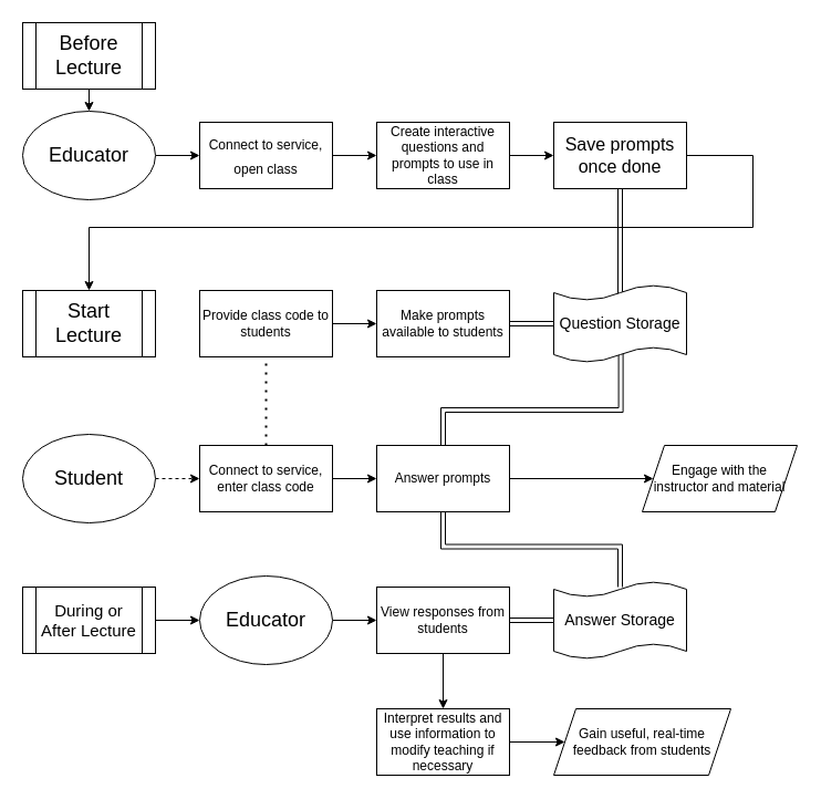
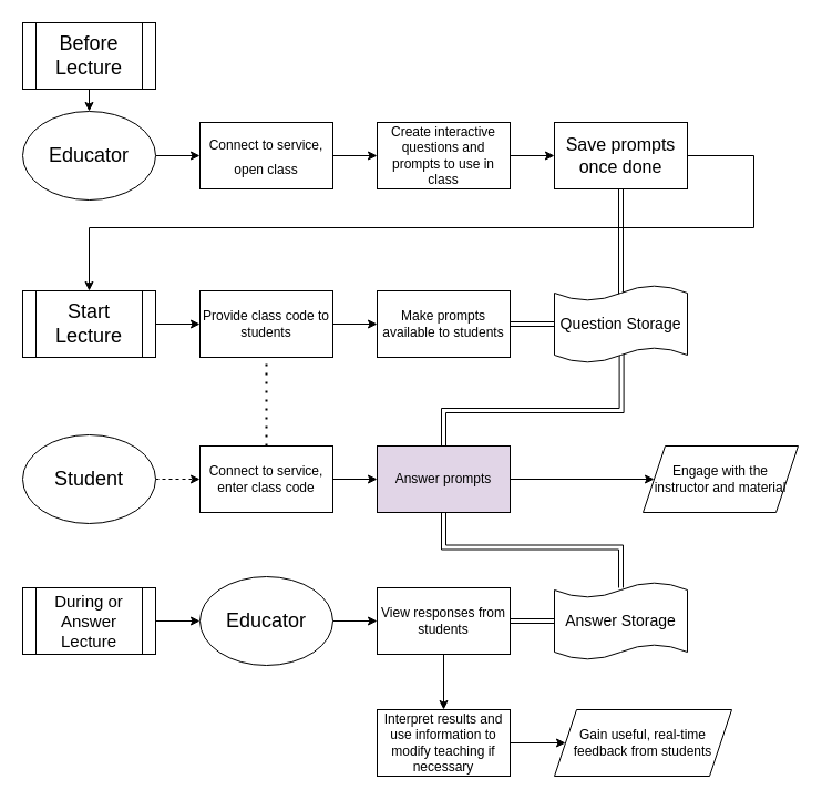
  <mxCell id="0" />
  <mxCell id="1" parent="0" />
  <mxCell id="2" style="edgeStyle=orthogonalEdgeStyle;rounded=0;orthogonalLoop=1;jettySize=auto;html=1;exitX=1;exitY=0.5;exitDx=0;exitDy=0;entryX=0;entryY=0.5;entryDx=0;entryDy=0;fontSize=18;" edge="1" parent="1" source="3" target="5"><mxGeometry relative="1" as="geometry" /></mxCell>
  <mxCell id="3" value="Educator" style="ellipse;whiteSpace=wrap;html=1;fontSize=18;" vertex="1" parent="1"><mxGeometry x="20" y="100" width="120" height="80" as="geometry" /></mxCell>
  <mxCell id="4" style="edgeStyle=orthogonalEdgeStyle;rounded=0;orthogonalLoop=1;jettySize=auto;html=1;exitX=1;exitY=0.5;exitDx=0;exitDy=0;entryX=0;entryY=0.5;entryDx=0;entryDy=0;fontSize=18;" edge="1" parent="1" source="5" target="7"><mxGeometry relative="1" as="geometry" /></mxCell>
  <mxCell id="5" value="&lt;font style=&quot;font-size: 12px&quot;&gt;Connect to service, open class&lt;/font&gt;" style="rounded=0;whiteSpace=wrap;html=1;fontSize=18;" vertex="1" parent="1"><mxGeometry x="180" y="110" width="120" height="60" as="geometry" /></mxCell>
  <mxCell id="6" style="edgeStyle=orthogonalEdgeStyle;rounded=0;orthogonalLoop=1;jettySize=auto;html=1;exitX=1;exitY=0.5;exitDx=0;exitDy=0;entryX=0;entryY=0.5;entryDx=0;entryDy=0;fontSize=12;" edge="1" parent="1" source="7" target="10"><mxGeometry relative="1" as="geometry" /></mxCell>
  <mxCell id="7" value="Create interactive questions and prompts to use in class" style="rounded=0;whiteSpace=wrap;html=1;fontSize=12;" vertex="1" parent="1"><mxGeometry x="340" y="110" width="120" height="60" as="geometry" /></mxCell>
  <mxCell id="8" style="edgeStyle=orthogonalEdgeStyle;rounded=0;orthogonalLoop=1;jettySize=auto;html=1;exitX=0.5;exitY=1;exitDx=0;exitDy=0;entryX=0.5;entryY=0.143;entryDx=0;entryDy=0;entryPerimeter=0;fontSize=12;horizontal=0;shape=link;" edge="1" parent="1" source="10" target="12"><mxGeometry relative="1" as="geometry" /></mxCell>
  <mxCell id="9" style="edgeStyle=orthogonalEdgeStyle;rounded=0;orthogonalLoop=1;jettySize=auto;html=1;exitX=1;exitY=0.5;exitDx=0;exitDy=0;entryX=0.5;entryY=0;entryDx=0;entryDy=0;fontSize=12;" edge="1" parent="1" source="10" target="14"><mxGeometry relative="1" as="geometry"><Array as="points"><mxPoint x="680" y="140" /><mxPoint x="680" y="205" /><mxPoint x="80" y="205" /></Array></mxGeometry></mxCell>
  <mxCell id="10" value="&lt;font style=&quot;font-size: 16px&quot;&gt;Save prompts once done&lt;/font&gt;" style="rounded=0;whiteSpace=wrap;html=1;fontSize=12;" vertex="1" parent="1"><mxGeometry x="500" y="110" width="120" height="60" as="geometry" /></mxCell>
  <mxCell id="11" style="edgeStyle=orthogonalEdgeStyle;shape=link;rounded=0;orthogonalLoop=1;jettySize=auto;html=1;fontSize=12;entryX=0.5;entryY=0;entryDx=0;entryDy=0;exitX=0.505;exitY=0.876;exitDx=0;exitDy=0;exitPerimeter=0;" edge="1" parent="1" source="12" target="28"><mxGeometry relative="1" as="geometry"><mxPoint x="560" y="390" as="targetPoint" /><Array as="points"><mxPoint x="561" y="370" /><mxPoint x="400" y="370" /></Array></mxGeometry></mxCell>
  <mxCell id="12" value="&lt;font style=&quot;font-size: 14px&quot;&gt;Question Storage&lt;/font&gt;" style="shape=tape;whiteSpace=wrap;html=1;fontSize=12;size=0.2;" vertex="1" parent="1"><mxGeometry x="500" y="257" width="120" height="70" as="geometry" /></mxCell>
+ <mxCell id="13" style="edgeStyle=orthogonalEdgeStyle;rounded=0;orthogonalLoop=1;jettySize=auto;html=1;exitX=1;exitY=0.5;exitDx=0;exitDy=0;entryX=0;entryY=0.5;entryDx=0;entryDy=0;fontSize=12;" edge="1" parent="1" source="14" target="22"><mxGeometry relative="1" as="geometry" /></mxCell>
  <mxCell id="14" value="&lt;font style=&quot;font-size: 18px&quot;&gt;Start Lecture&lt;/font&gt;" style="shape=process;whiteSpace=wrap;html=1;backgroundOutline=1;fontSize=12;" vertex="1" parent="1"><mxGeometry x="20" y="262" width="120" height="60" as="geometry" /></mxCell>
  <mxCell id="15" style="edgeStyle=orthogonalEdgeStyle;rounded=0;orthogonalLoop=1;jettySize=auto;html=1;exitX=0.5;exitY=1;exitDx=0;exitDy=0;entryX=0.5;entryY=0;entryDx=0;entryDy=0;fontSize=12;" edge="1" parent="1" source="16" target="3"><mxGeometry relative="1" as="geometry" /></mxCell>
  <mxCell id="16" value="&lt;font style=&quot;font-size: 18px&quot;&gt;Before Lecture&lt;/font&gt;" style="shape=process;whiteSpace=wrap;html=1;backgroundOutline=1;fontSize=12;" vertex="1" parent="1"><mxGeometry x="20" y="20" width="120" height="60" as="geometry" /></mxCell>
  <mxCell id="17" style="edgeStyle=orthogonalEdgeStyle;rounded=0;orthogonalLoop=1;jettySize=auto;html=1;exitX=1;exitY=0.5;exitDx=0;exitDy=0;entryX=0;entryY=0.5;entryDx=0;entryDy=0;fontSize=12;dashed=1;" edge="1" parent="1" source="18" target="20"><mxGeometry relative="1" as="geometry" /></mxCell>
  <mxCell id="18" value="&lt;font style=&quot;font-size: 18px&quot;&gt;Student&lt;/font&gt;" style="ellipse;whiteSpace=wrap;html=1;fontSize=12;" vertex="1" parent="1"><mxGeometry x="20" y="392" width="120" height="80" as="geometry" /></mxCell>
  <mxCell id="19" style="edgeStyle=orthogonalEdgeStyle;rounded=0;orthogonalLoop=1;jettySize=auto;html=1;exitX=1;exitY=0.5;exitDx=0;exitDy=0;entryX=0;entryY=0.5;entryDx=0;entryDy=0;fontSize=12;" edge="1" parent="1" source="20" target="28"><mxGeometry relative="1" as="geometry" /></mxCell>
  <mxCell id="20" value="Connect to service, enter class code" style="rounded=0;whiteSpace=wrap;html=1;fontSize=12;" vertex="1" parent="1"><mxGeometry x="180" y="402" width="120" height="60" as="geometry" /></mxCell>
  <mxCell id="21" style="edgeStyle=orthogonalEdgeStyle;rounded=0;orthogonalLoop=1;jettySize=auto;html=1;exitX=1;exitY=0.5;exitDx=0;exitDy=0;entryX=0;entryY=0.5;entryDx=0;entryDy=0;fontSize=12;" edge="1" parent="1" source="22" target="25"><mxGeometry relative="1" as="geometry" /></mxCell>
  <mxCell id="22" value="Provide class code to students" style="whiteSpace=wrap;html=1;fontSize=12;" vertex="1" parent="1"><mxGeometry x="180" y="262" width="120" height="60" as="geometry" /></mxCell>
  <mxCell id="23" value="" style="endArrow=none;dashed=1;html=1;dashPattern=1 3;strokeWidth=2;fontSize=12;exitX=0.5;exitY=0;exitDx=0;exitDy=0;entryX=0.5;entryY=1;entryDx=0;entryDy=0;" edge="1" parent="1" source="20" target="22"><mxGeometry width="50" height="50" relative="1" as="geometry"><mxPoint x="380" y="342" as="sourcePoint" /><mxPoint x="430" y="292" as="targetPoint" /></mxGeometry></mxCell>
  <mxCell id="24" style="edgeStyle=orthogonalEdgeStyle;rounded=0;orthogonalLoop=1;jettySize=auto;html=1;exitX=1;exitY=0.5;exitDx=0;exitDy=0;entryX=0;entryY=0.5;entryDx=0;entryDy=0;entryPerimeter=0;fontSize=12;shape=link;" edge="1" parent="1" source="25" target="12"><mxGeometry relative="1" as="geometry" /></mxCell>
  <mxCell id="25" value="Make prompts available to students" style="rounded=0;whiteSpace=wrap;html=1;fontSize=12;" vertex="1" parent="1"><mxGeometry x="340" y="262" width="120" height="60" as="geometry" /></mxCell>
  <mxCell id="26" style="edgeStyle=orthogonalEdgeStyle;rounded=0;orthogonalLoop=1;jettySize=auto;html=1;exitX=0.5;exitY=1;exitDx=0;exitDy=0;entryX=0.5;entryY=0.071;entryDx=0;entryDy=0;entryPerimeter=0;strokeColor=#000000;fontSize=12;shape=link;" edge="1" parent="1" source="28" target="30"><mxGeometry relative="1" as="geometry" /></mxCell>
  <mxCell id="27" style="edgeStyle=orthogonalEdgeStyle;rounded=0;orthogonalLoop=1;jettySize=auto;html=1;exitX=1;exitY=0.5;exitDx=0;exitDy=0;entryX=0;entryY=0.5;entryDx=0;entryDy=0;strokeColor=#000000;fontSize=12;" edge="1" parent="1" source="28" target="39"><mxGeometry relative="1" as="geometry" /></mxCell>
- <mxCell id="28" value="Answer prompts" style="whiteSpace=wrap;html=1;fontSize=12;" vertex="1" parent="1"><mxGeometry x="340" y="402" width="120" height="60" as="geometry" /></mxCell>
+ <mxCell id="28" value="Answer prompts" style="whiteSpace=wrap;html=1;fontSize=12;fillColor=#e1d5e7;" vertex="1" parent="1"><mxGeometry x="340" y="402" width="120" height="60" as="geometry" /></mxCell>
  <mxCell id="29" style="edgeStyle=orthogonalEdgeStyle;rounded=0;orthogonalLoop=1;jettySize=auto;html=1;exitX=0;exitY=0.5;exitDx=0;exitDy=0;exitPerimeter=0;entryX=1;entryY=0.5;entryDx=0;entryDy=0;strokeColor=#000000;fontSize=12;shape=link;" edge="1" parent="1" source="30" target="36"><mxGeometry relative="1" as="geometry" /></mxCell>
  <mxCell id="30" value="&lt;font style=&quot;font-size: 14px&quot;&gt;Answer Storage&lt;/font&gt;" style="shape=tape;whiteSpace=wrap;html=1;fontSize=12;size=0.2;" vertex="1" parent="1"><mxGeometry x="500" y="525" width="120" height="70" as="geometry" /></mxCell>
  <mxCell id="31" style="edgeStyle=orthogonalEdgeStyle;rounded=0;orthogonalLoop=1;jettySize=auto;html=1;exitX=1;exitY=0.5;exitDx=0;exitDy=0;strokeColor=#000000;fontSize=12;" edge="1" parent="1" source="32" target="34"><mxGeometry relative="1" as="geometry" /></mxCell>
- <mxCell id="32" value="&lt;font style=&quot;font-size: 15px&quot;&gt;During or After Lecture&lt;/font&gt;" style="shape=process;whiteSpace=wrap;html=1;backgroundOutline=1;fontSize=12;" vertex="1" parent="1"><mxGeometry x="20" y="530" width="120" height="60" as="geometry" /></mxCell>
+ <mxCell id="32" value="&lt;font style=&quot;font-size: 15px&quot;&gt;During or Answer Lecture&lt;/font&gt;" style="shape=process;whiteSpace=wrap;html=1;backgroundOutline=1;fontSize=12;" vertex="1" parent="1"><mxGeometry x="20" y="530" width="120" height="60" as="geometry" /></mxCell>
  <mxCell id="33" style="edgeStyle=orthogonalEdgeStyle;rounded=0;orthogonalLoop=1;jettySize=auto;html=1;exitX=1;exitY=0.5;exitDx=0;exitDy=0;entryX=0;entryY=0.5;entryDx=0;entryDy=0;strokeColor=#000000;fontSize=12;" edge="1" parent="1" source="34" target="36"><mxGeometry relative="1" as="geometry" /></mxCell>
  <mxCell id="34" value="Educator" style="ellipse;whiteSpace=wrap;html=1;fontSize=18;" vertex="1" parent="1"><mxGeometry x="180" y="520" width="120" height="80" as="geometry" /></mxCell>
  <mxCell id="35" style="edgeStyle=orthogonalEdgeStyle;rounded=0;orthogonalLoop=1;jettySize=auto;html=1;exitX=0.5;exitY=1;exitDx=0;exitDy=0;entryX=0.5;entryY=0;entryDx=0;entryDy=0;strokeColor=#000000;fontSize=12;" edge="1" parent="1" source="36" target="38"><mxGeometry relative="1" as="geometry" /></mxCell>
  <mxCell id="36" value="&lt;font style=&quot;font-size: 12px&quot;&gt;View responses from students&lt;/font&gt;" style="rounded=0;whiteSpace=wrap;html=1;fontSize=12;" vertex="1" parent="1"><mxGeometry x="340" y="530" width="120" height="60" as="geometry" /></mxCell>
  <mxCell id="37" style="edgeStyle=orthogonalEdgeStyle;rounded=0;orthogonalLoop=1;jettySize=auto;html=1;exitX=1;exitY=0.5;exitDx=0;exitDy=0;strokeColor=#000000;fontSize=12;" edge="1" parent="1" source="38" target="40"><mxGeometry relative="1" as="geometry" /></mxCell>
  <mxCell id="38" value="Interpret results and use information to modify teaching if necessary" style="whiteSpace=wrap;html=1;fontSize=12;" vertex="1" parent="1"><mxGeometry x="340" y="640" width="120" height="60" as="geometry" /></mxCell>
  <mxCell id="39" value="Engage with the instructor and material" style="shape=parallelogram;perimeter=parallelogramPerimeter;whiteSpace=wrap;html=1;fixedSize=1;fontSize=12;" vertex="1" parent="1"><mxGeometry x="580" y="402" width="140" height="60" as="geometry" /></mxCell>
  <mxCell id="40" value="Gain useful, real-time feedback from students" style="shape=parallelogram;perimeter=parallelogramPerimeter;whiteSpace=wrap;html=1;fixedSize=1;fontSize=12;" vertex="1" parent="1"><mxGeometry x="500" y="640" width="160" height="60" as="geometry" /></mxCell>
